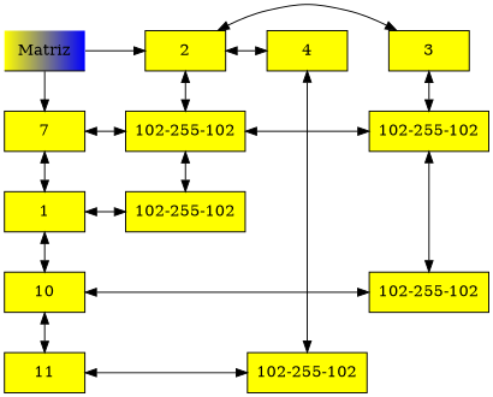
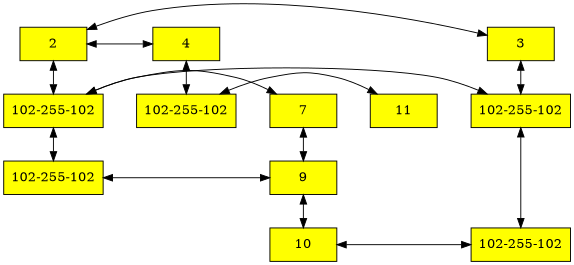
  digraph {
    nodesep=0.5
    ranksep=0.5
    node [fillcolor=yellow group=Mt0 shape=rectangle style=filled]
    edge [dir=both]
-   n1 [fillcolor="yellow:blue" label=Matriz shape=underline width=1.0]
    n2 [group=2 label=2 width=1.0]
    n3 [group=3 label=3 width=1.0]
    n4 [group=4 label=4 width=1.0]
    n5 [label=7 width=1.0]
    n6 [group=2 label="102-255-102" width=1.0]
    n7 [group=3 label="102-255-102" width=1.0]
-   n8 [label=1 width=1.0]
+   n8 [label=9 width=1.0]
    n9 [group=2 label="102-255-102" width=1.0]
    n10 [label=10 width=1.0]
    n11 [group=3 label="102-255-102" width=1.0]
    n12 [label=11 width=1.0]
    n13 [group=4 label="102-255-102" width=1.0]
    subgraph sub_1 {
      rank=same
-     n1
      n2
      n3
      n4
    }
    subgraph sub_2 {
      rank=same
      n5
      n6
      n7
    }
    subgraph sub_3 {
      rank=same
      n8
      n9
    }
    subgraph sub_4 {
      rank=same
      n10
      n11
    }
    subgraph sub_5 {
      rank=same
      n12
      n13
    }
-   n1 -> n2 [dir=""]
-   n1 -> n5 [dir=""]
    n2 -> n3
    n2 -> n4
    n2 -> n6
    n3 -> n7
    n4 -> n13
    n5 -> n6 [constraint=false]
    n5 -> n8
    n6 -> n7 [constraint=false]
    n6 -> n9
    n7 -> n11
    n8 -> n9 [constraint=false]
    n8 -> n10
    n10 -> n11 [constraint=false]
-   n10 -> n12
    n12 -> n13 [constraint=false]
  }
